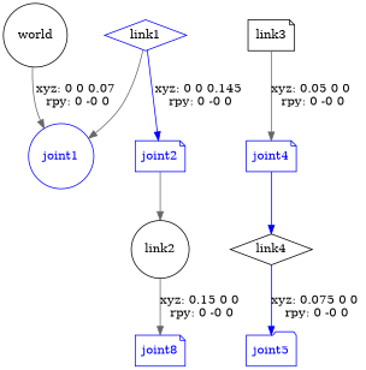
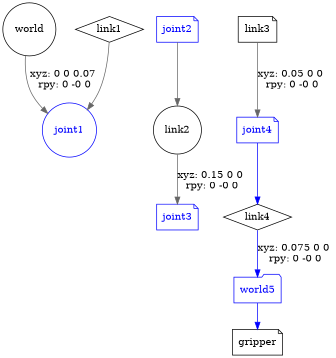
  digraph {
    node [shape=note]
    edge [color=gray40]
    n1 [label=world shape=circle]
    joint1 [color=blue fontcolor=blue shape=circle]
-   n3 [label=link1 shape=diamond color=blue]
+   n3 [label=link1 shape=diamond]
    joint2 [color=blue fontcolor=blue]
    n5 [label=link2 shape=circle]
-   joint3 [color=blue fontcolor=blue label=joint8]
+   joint3 [color=blue fontcolor=blue]
    n7 [label=link3]
    joint4 [color=blue fontcolor=blue]
    n9 [label=link4 shape=diamond]
-   joint5 [color=blue fontcolor=blue shape=folder]
+   joint5 [color=blue fontcolor=blue shape=folder label=world5]
+   n11 [label=gripper]
    n1 -> joint1 [label="xyz: 0 0 0.07 \nrpy: 0 -0 0"]
    n3 -> joint1
-   n3 -> joint2 [color=blue label="xyz: 0 0 0.145 \nrpy: 0 -0 0"]
    joint2 -> n5
    n5 -> joint3 [label="xyz: 0.15 0 0 \nrpy: 0 -0 0"]
    n7 -> joint4 [label="xyz: 0.05 0 0 \nrpy: 0 -0 0"]
    joint4 -> n9 [color=blue]
    n9 -> joint5 [color=blue label="xyz: 0.075 0 0 \nrpy: 0 -0 0"]
+   joint5 -> n11 [color=blue]
  }
